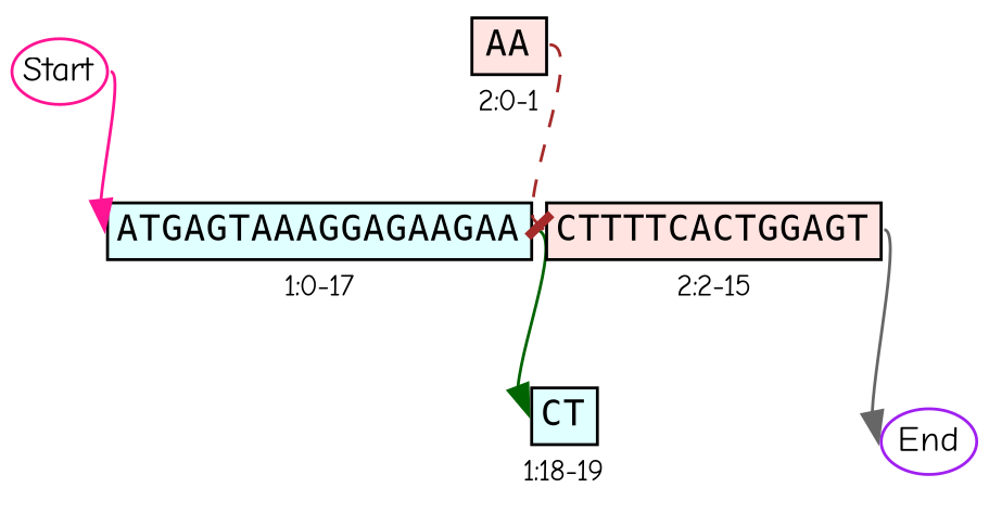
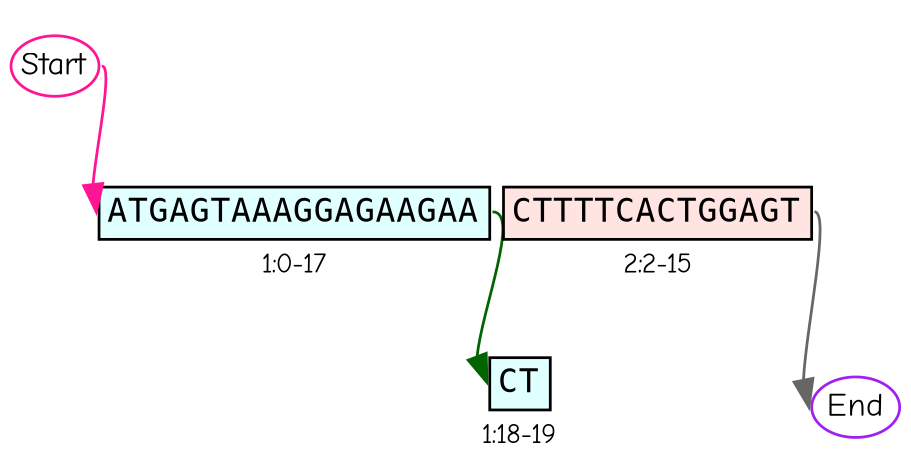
  strict digraph {
    fontname="Comic Neue"
    nodesep=0
    rankdir=TB
    ranksep=0.3
    node [fontname="Comic Neue" margin=0 shape=none]
    edge [arrowhead=normal fontname="Comic Neue" headport="seq:w" tailport="seq:e"]
    n1 [color=deeppink fontsize=12 height=0.3 label=Start shape=ellipse width=0.45]
    n2 [label=<<TABLE BORDER='0'><TR><TD ALIGN='CENTER' BORDER='1' BGCOLOR='LIGHTCYAN' PORT='seq'><FONT POINT-SIZE='12' FACE='Monospace'>ATGAGTAAAGGAGAAGAA</FONT></TD></TR><TR><TD ALIGN='CENTER' ><FONT POINT-SIZE='10'>1:0-17</FONT></TD></TR></TABLE>>]
    n3 [label=<<TABLE BORDER='0'><TR><TD ALIGN='CENTER' BORDER='1' PORT='seq' BGCOLOR='LIGHTCYAN' FIXEDSIZE='TRUE' WIDTH='0'><FONT POINT-SIZE='12' FACE='Monospace'>CT</FONT></TD><TD WIDTH='85'></TD></TR><TR><TD ALIGN='CENTER'><FONT POINT-SIZE='10'>1:18-19</FONT></TD><TD></TD></TR></TABLE>>]
    n4 [label=<<TABLE BORDER='0'><TR><TD BORDER='1' ALIGN='CENTER' BGCOLOR='MISTYROSE' PORT='seq'><FONT POINT-SIZE='12' FACE='Monospace'>CTTTTCACTGGAGT</FONT></TD></TR><TR><TD ALIGN='CENTER'><FONT POINT-SIZE='10'>2:2-15</FONT></TD></TR></TABLE>>]
    n5 [color=purple fontsize=12 height=0.3 label=End shape=ellipse width=0.45]
-   n6 [label=<<TABLE BORDER='0'><TR><TD WIDTH='115'></TD><TD ALIGN='CENTER' BORDER='1' BGCOLOR='MISTYROSE' PORT='seq'><FONT POINT-SIZE='12' FACE='Monospace'>AA</FONT></TD></TR><TR><TD BORDER='0'></TD><TD ALIGN='CENTER'><FONT POINT-SIZE='10'>2:0-1</FONT></TD></TR></TABLE>>]
    n1 -> n2 [color=deeppink tailport=e]
    n2 -> n3 [color=darkgreen style=solid]
    n4 -> n5 [color=gray40 headport=w]
-   n6 -> n4 [arrowhead=tee color=brown style=dashed]
  }
